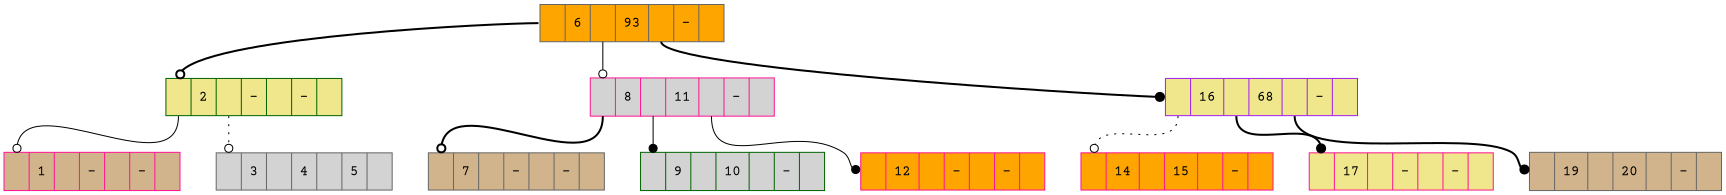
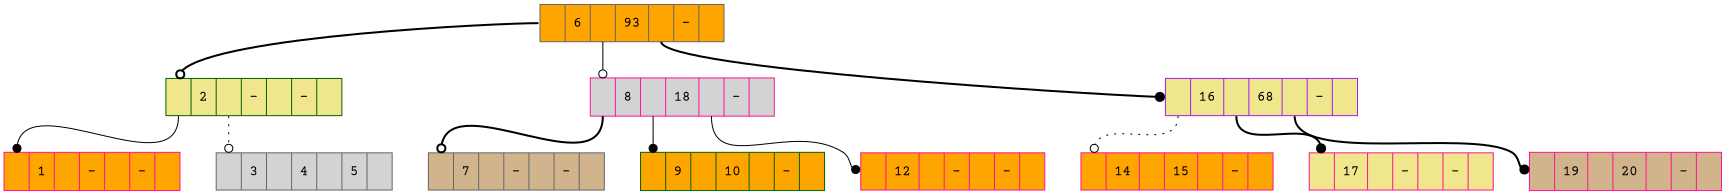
  digraph {
    fontname="Courier Prime"
    nodesep=.5
    node [color=deeppink fillcolor=orange fontname="Courier Prime" shape=record style=filled]
    edge [arrowhead=dot fontname="Courier Prime" headport=f0 style=bold tailport=f0]
    n1 [color=gray40 label="{{<f0>| 6 |<f1>| 93 |<f2>| - |<f3>}}"]
    n2 [color=darkgreen fillcolor=khaki label="{{<f0>| 2 |<f1>| - |<f2>| - |<f3>}}"]
-   n3 [fillcolor=lightgrey label="{{<f4>| 8 |<f5>| 11 |<f6>| - |<f7>}}"]
+   n3 [fillcolor=lightgrey label="{{<f4>| 8 |<f5>| 18 |<f6>| - |<f7>}}"]
    n4 [color=purple fillcolor=khaki label="{{<f8>| 16 |<f9>| 68 |<f10>| - |<f11>}}"]
-   n5 [fillcolor=tan label="{{<f0>| 1 |<f1>| - |<f2>| - |<f3>}}"]
+   n5 [label="{{<f0>| 1 |<f1>| - |<f2>| - |<f3>}}"]
    n6 [color=gray40 fillcolor=lightgrey label="{{<f4>| 3 |<f5>| 4 |<f6>| 5 |<f7>}}"]
    n7 [color=gray40 fillcolor=tan label="{{<f16>| 7 |<f17>| - |<f18>| - |<f19>}}"]
-   n8 [color=darkgreen fillcolor=lightgrey label="{{<f20>| 9 |<f21>| 10 |<f22>| - |<f23>}}"]
+   n8 [color=darkgreen label="{{<f20>| 9 |<f21>| 10 |<f22>| - |<f23>}}"]
    n9 [label="{{<f24>| 12 |<f25>| - |<f26>| - |<f27>}}"]
    n10 [label="{{<f32>| 14 |<f33>| 15 |<f34>| - |<f35>}}"]
    n11 [fillcolor=khaki label="{{<f36>| 17 |<f37>| - |<f38>| - |<f39>}}"]
-   n12 [color=gray40 fillcolor=tan label="{{<f40>| 19 |<f41>| 20 |<f42>| - |<f43>}}"]
+   n12 [fillcolor=tan label="{{<f40>| 19 |<f41>| 20 |<f42>| - |<f43>}}"]
    n1 -> n2 [arrowhead=odot]
    n1 -> n3 [arrowhead=odot headport=f4 style=solid tailport=f1]
    n1 -> n4 [headport=f8 tailport=f2]
-   n2 -> n5 [arrowhead=odot style=solid]
+   n2 -> n5 [style=solid]
    n2 -> n6 [arrowhead=odot headport=f4 style=dotted tailport=f1]
    n3 -> n7 [arrowhead=odot headport=f16 tailport=f4]
    n3 -> n8 [headport=f20 style=solid tailport=f5]
    n3 -> n9 [headport=f24 style=solid tailport=f6]
    n4 -> n10 [arrowhead=odot headport=f32 style=dotted tailport=f8]
    n4 -> n11 [headport=f36 tailport=f9]
    n4 -> n12 [headport=f40 tailport=f10]
  }
